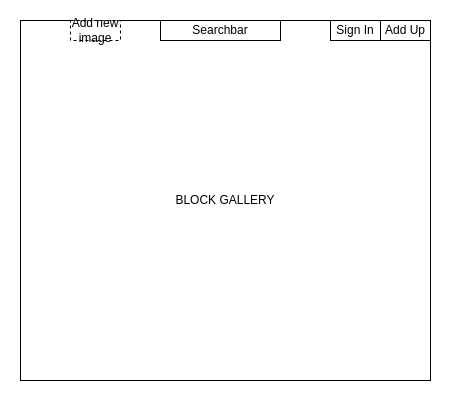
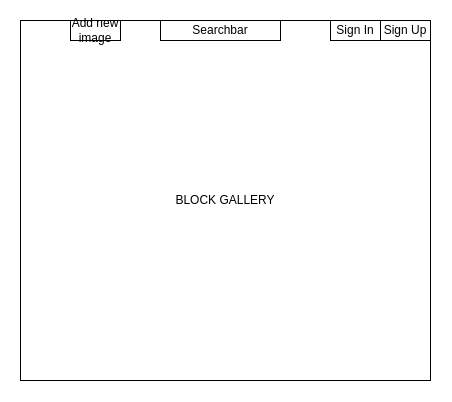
  <mxCell id="0" />
  <mxCell id="1" parent="0" />
  <mxCell id="2" value="BLOCK GALLERY" style="rounded=0;whiteSpace=wrap;html=1;" vertex="1" parent="1"><mxGeometry x="20" y="20" width="410" height="360" as="geometry" /></mxCell>
  <mxCell id="3" value="Sign In" style="rounded=0;whiteSpace=wrap;html=1;" vertex="1" parent="1"><mxGeometry x="330" y="20" width="50" height="20" as="geometry" /></mxCell>
- <mxCell id="4" value="Add Up" style="rounded=0;whiteSpace=wrap;html=1;" vertex="1" parent="1"><mxGeometry x="380" y="20" width="50" height="20" as="geometry" /></mxCell>
- <mxCell id="5" value="Add new image" style="rounded=0;whiteSpace=wrap;html=1;dashed=1;" vertex="1" parent="1"><mxGeometry x="70" y="20" width="50" height="20" as="geometry" /></mxCell>
+ <mxCell id="4" value="Sign Up" style="rounded=0;whiteSpace=wrap;html=1;" vertex="1" parent="1"><mxGeometry x="380" y="20" width="50" height="20" as="geometry" /></mxCell>
+ <mxCell id="5" value="Add new image" style="rounded=0;whiteSpace=wrap;html=1;" vertex="1" parent="1"><mxGeometry x="70" y="20" width="50" height="20" as="geometry" /></mxCell>
  <mxCell id="6" value="Searchbar&lt;br&gt;" style="rounded=0;whiteSpace=wrap;html=1;" vertex="1" parent="1"><mxGeometry x="160" y="20" width="120" height="20" as="geometry" /></mxCell>
